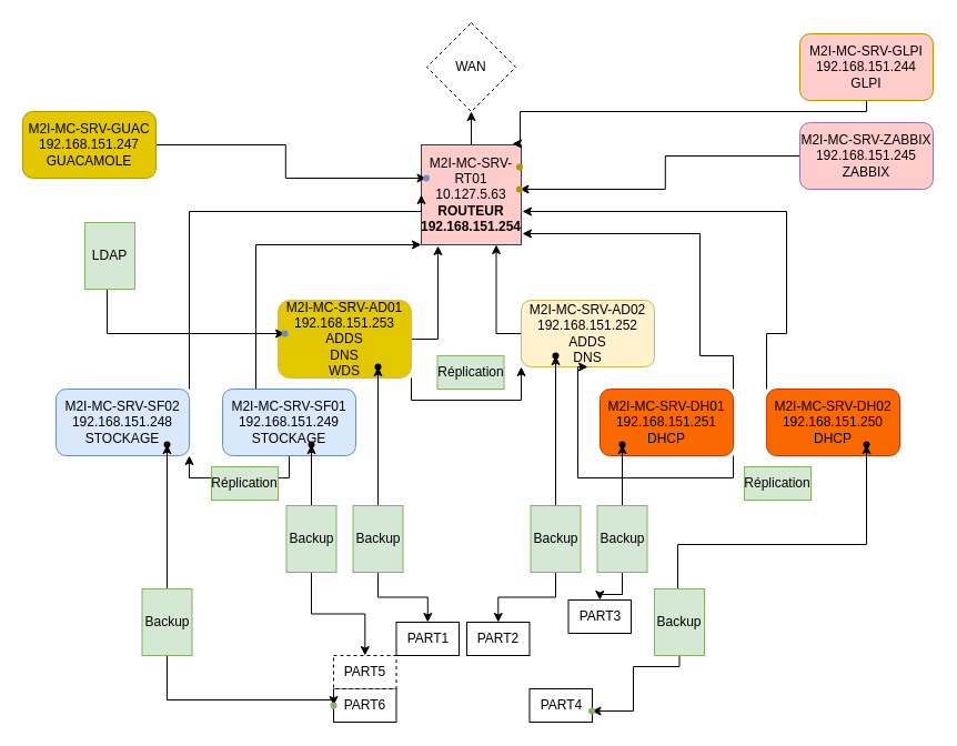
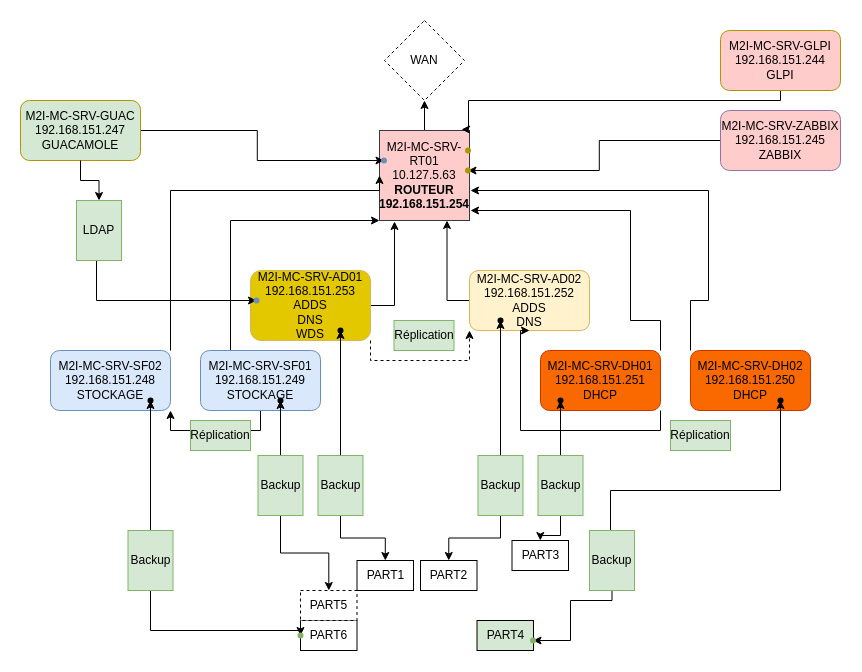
  <mxCell id="0" />
  <mxCell id="1" parent="0" />
  <mxCell id="2" value="" style="edgeStyle=orthogonalEdgeStyle;rounded=0;orthogonalLoop=1;jettySize=auto;html=1;" parent="1" source="3" target="16" edge="1"><mxGeometry relative="1" as="geometry" /></mxCell>
  <mxCell id="3" value="M2I-MC-SRV-RT01&lt;br&gt;10.127.5.63&lt;br&gt;&lt;b&gt;ROUTEUR&lt;br&gt;192.168.151.254&lt;br&gt;&lt;/b&gt;" style="whiteSpace=wrap;html=1;aspect=fixed;fillColor=#ffcccc;strokeColor=#36393d;" parent="1" vertex="1"><mxGeometry x="379" y="130" width="90" height="90" as="geometry" /></mxCell>
  <mxCell id="4" value="" style="edgeStyle=orthogonalEdgeStyle;rounded=0;orthogonalLoop=1;jettySize=auto;html=1;entryX=0.167;entryY=1.011;entryDx=0;entryDy=0;entryPerimeter=0;" parent="1" source="6" target="3" edge="1"><mxGeometry relative="1" as="geometry" /></mxCell>
- <mxCell id="5" style="edgeStyle=orthogonalEdgeStyle;rounded=0;orthogonalLoop=1;jettySize=auto;html=1;exitX=1;exitY=1;exitDx=0;exitDy=0;entryX=0;entryY=1;entryDx=0;entryDy=0;" parent="1" source="6" target="8" edge="1"><mxGeometry relative="1" as="geometry" /></mxCell>
+ <mxCell id="5" style="edgeStyle=orthogonalEdgeStyle;rounded=0;orthogonalLoop=1;jettySize=auto;html=1;exitX=1;exitY=1;exitDx=0;exitDy=0;entryX=0;entryY=1;entryDx=0;entryDy=0;dashed=1;" parent="1" source="6" target="8" edge="1"><mxGeometry relative="1" as="geometry" /></mxCell>
  <mxCell id="6" value="M2I-MC-SRV-AD01&lt;br&gt;192.168.151.253&lt;br&gt;ADDS&lt;br&gt;DNS&lt;br&gt;WDS" style="rounded=1;whiteSpace=wrap;html=1;fillColor=#e3c800;strokeColor=#d6b656;" parent="1" vertex="1"><mxGeometry x="250" y="270" width="120" height="70" as="geometry" /></mxCell>
  <mxCell id="7" value="" style="edgeStyle=orthogonalEdgeStyle;rounded=0;orthogonalLoop=1;jettySize=auto;html=1;entryX=0.75;entryY=1;entryDx=0;entryDy=0;" parent="1" source="8" target="3" edge="1"><mxGeometry relative="1" as="geometry"><Array as="points"><mxPoint x="447" y="300" /></Array></mxGeometry></mxCell>
  <mxCell id="8" value="M2I-MC-SRV-AD02&lt;br&gt;192.168.151.252&lt;br&gt;ADDS&lt;br&gt;DNS" style="rounded=1;whiteSpace=wrap;html=1;fillColor=#fff2cc;strokeColor=#d6b656;" parent="1" vertex="1"><mxGeometry x="469" y="270" width="120" height="60" as="geometry" /></mxCell>
  <mxCell id="9" value="Réplication" style="text;strokeColor=#82b366;align=center;fillColor=#d5e8d4;html=1;verticalAlign=middle;whiteSpace=wrap;rounded=0;" parent="1" vertex="1"><mxGeometry x="393.5" y="320" width="60" height="30" as="geometry" /></mxCell>
  <mxCell id="10" value="M2I-MC-SRV-DH02&lt;br&gt;192.168.151.250&lt;br&gt;DHCP" style="rounded=1;whiteSpace=wrap;html=1;fillColor=#fa6800;strokeColor=#C73500;fontColor=#000000;" parent="1" vertex="1"><mxGeometry x="690" y="350" width="120" height="60" as="geometry" /></mxCell>
  <mxCell id="11" value="M2I-MC-SRV-DH01&lt;br&gt;192.168.151.251&lt;br&gt;DHCP" style="rounded=1;whiteSpace=wrap;html=1;fillColor=#fa6800;strokeColor=#C73500;fontColor=#000000;" parent="1" vertex="1"><mxGeometry x="540" y="350" width="120" height="60" as="geometry" /></mxCell>
  <mxCell id="12" style="edgeStyle=orthogonalEdgeStyle;rounded=0;orthogonalLoop=1;jettySize=auto;html=1;exitX=1;exitY=1;exitDx=0;exitDy=0;" parent="1" source="11" target="8" edge="1"><mxGeometry relative="1" as="geometry"><mxPoint x="620" y="450" as="sourcePoint" /><mxPoint x="719" y="450" as="targetPoint" /></mxGeometry></mxCell>
  <mxCell id="13" value="Réplication" style="text;strokeColor=#82b366;align=center;fillColor=#d5e8d4;html=1;verticalAlign=middle;whiteSpace=wrap;rounded=0;" parent="1" vertex="1"><mxGeometry x="670" y="420" width="60" height="30" as="geometry" /></mxCell>
  <mxCell id="14" value="" style="edgeStyle=orthogonalEdgeStyle;rounded=0;orthogonalLoop=1;jettySize=auto;html=1;entryX=1.011;entryY=0.889;entryDx=0;entryDy=0;exitX=1;exitY=0;exitDx=0;exitDy=0;entryPerimeter=0;" parent="1" source="11" target="3" edge="1"><mxGeometry relative="1" as="geometry"><mxPoint x="652" y="320" as="sourcePoint" /><mxPoint x="630" y="240" as="targetPoint" /><Array as="points"><mxPoint x="660" y="320" /><mxPoint x="630" y="320" /><mxPoint x="630" y="210" /></Array></mxGeometry></mxCell>
  <mxCell id="15" value="" style="edgeStyle=orthogonalEdgeStyle;rounded=0;orthogonalLoop=1;jettySize=auto;html=1;exitX=0;exitY=0;exitDx=0;exitDy=0;" parent="1" source="10" edge="1"><mxGeometry relative="1" as="geometry"><mxPoint x="730" y="300" as="sourcePoint" /><mxPoint x="470" y="190" as="targetPoint" /><Array as="points"><mxPoint x="690" y="300" /><mxPoint x="708" y="300" /></Array></mxGeometry></mxCell>
  <mxCell id="16" value="WAN" style="rhombus;whiteSpace=wrap;html=1;dashed=1;" parent="1" vertex="1"><mxGeometry x="384" y="20" width="80" height="80" as="geometry" /></mxCell>
  <mxCell id="17" value="" style="edgeStyle=orthogonalEdgeStyle;rounded=0;orthogonalLoop=1;jettySize=auto;html=1;entryX=0;entryY=0.5;entryDx=0;entryDy=0;" parent="1" source="18" target="3" edge="1"><mxGeometry relative="1" as="geometry"><mxPoint x="110" y="270" as="targetPoint" /><Array as="points"><mxPoint x="170" y="190" /><mxPoint x="379" y="190" /></Array></mxGeometry></mxCell>
  <mxCell id="18" value="M2I-MC-SRV-SF02&lt;br&gt;192.168.151.248&lt;br&gt;STOCKAGE" style="rounded=1;whiteSpace=wrap;html=1;fillColor=#dae8fc;strokeColor=#6c8ebf;" parent="1" vertex="1"><mxGeometry x="50" y="350" width="120" height="60" as="geometry" /></mxCell>
  <mxCell id="19" value="" style="edgeStyle=orthogonalEdgeStyle;rounded=0;orthogonalLoop=1;jettySize=auto;html=1;entryX=1;entryY=1;entryDx=0;entryDy=0;exitX=0.5;exitY=1;exitDx=0;exitDy=0;" parent="1" source="21" target="18" edge="1"><mxGeometry relative="1" as="geometry" /></mxCell>
  <mxCell id="20" value="" style="edgeStyle=orthogonalEdgeStyle;rounded=0;orthogonalLoop=1;jettySize=auto;html=1;entryX=0;entryY=1;entryDx=0;entryDy=0;exitX=0.25;exitY=0;exitDx=0;exitDy=0;" parent="1" source="21" target="3" edge="1"><mxGeometry relative="1" as="geometry"><mxPoint x="180" y="299.99" as="sourcePoint" /><mxPoint x="236.03" y="130" as="targetPoint" /><Array as="points"><mxPoint x="230" y="220" /></Array></mxGeometry></mxCell>
  <mxCell id="21" value="M2I-MC-SRV-SF01&lt;br&gt;192.168.151.249&lt;br&gt;STOCKAGE" style="rounded=1;whiteSpace=wrap;html=1;fillColor=#dae8fc;strokeColor=#6c8ebf;" parent="1" vertex="1"><mxGeometry x="200" y="350" width="120" height="60" as="geometry" /></mxCell>
  <mxCell id="22" value="Réplication" style="text;strokeColor=#82b366;align=center;fillColor=#d5e8d4;html=1;verticalAlign=middle;whiteSpace=wrap;rounded=0;" parent="1" vertex="1"><mxGeometry x="190" y="420" width="60" height="30" as="geometry" /></mxCell>
  <mxCell id="23" value="" style="edgeStyle=orthogonalEdgeStyle;rounded=0;orthogonalLoop=1;jettySize=auto;html=1;" parent="1" source="53" target="51" edge="1"><mxGeometry relative="1" as="geometry" /></mxCell>
  <mxCell id="24" value="PART6" style="rounded=0;whiteSpace=wrap;html=1;" parent="1" vertex="1"><mxGeometry x="300" y="620" width="56.5" height="30" as="geometry" /></mxCell>
  <mxCell id="25" value="" style="edgeStyle=orthogonalEdgeStyle;rounded=0;orthogonalLoop=1;jettySize=auto;html=1;" parent="1" source="50" target="48" edge="1"><mxGeometry relative="1" as="geometry" /></mxCell>
  <mxCell id="26" value="PART5" style="rounded=0;whiteSpace=wrap;html=1;dashed=1;" parent="1" vertex="1"><mxGeometry x="300" y="590" width="56.5" height="30" as="geometry" /></mxCell>
  <mxCell id="27" value="PART1" style="rounded=0;whiteSpace=wrap;html=1;" parent="1" vertex="1"><mxGeometry x="356.5" y="560" width="56.5" height="30" as="geometry" /></mxCell>
  <mxCell id="28" value="" style="edgeStyle=orthogonalEdgeStyle;rounded=0;orthogonalLoop=1;jettySize=auto;html=1;" parent="1" source="40" target="38" edge="1"><mxGeometry relative="1" as="geometry" /></mxCell>
  <mxCell id="29" value="PART2" style="rounded=0;whiteSpace=wrap;html=1;" parent="1" vertex="1"><mxGeometry x="420" y="560" width="56.5" height="30" as="geometry" /></mxCell>
  <mxCell id="30" value="" style="edgeStyle=orthogonalEdgeStyle;rounded=0;orthogonalLoop=1;jettySize=auto;html=1;exitX=0;exitY=0.5;exitDx=0;exitDy=0;" parent="1" source="46" target="44" edge="1"><mxGeometry relative="1" as="geometry"><Array as="points"><mxPoint x="610" y="530" /><mxPoint x="610" y="490" /><mxPoint x="780" y="490" /></Array></mxGeometry></mxCell>
- <mxCell id="31" value="PART4" style="rounded=0;whiteSpace=wrap;html=1;" parent="1" vertex="1"><mxGeometry x="476.5" y="620" width="56.5" height="30" as="geometry" /></mxCell>
+ <mxCell id="31" value="PART4" style="rounded=0;whiteSpace=wrap;html=1;fillColor=#d5e8d4;" parent="1" vertex="1"><mxGeometry x="476.5" y="620" width="56.5" height="30" as="geometry" /></mxCell>
  <mxCell id="32" value="" style="edgeStyle=orthogonalEdgeStyle;rounded=0;orthogonalLoop=1;jettySize=auto;html=1;" parent="1" source="43" target="41" edge="1"><mxGeometry relative="1" as="geometry" /></mxCell>
  <mxCell id="33" value="PART3" style="rounded=0;whiteSpace=wrap;html=1;" parent="1" vertex="1"><mxGeometry x="511.5" y="540" width="56.5" height="30" as="geometry" /></mxCell>
  <mxCell id="34" value="" style="shape=waypoint;sketch=0;size=6;pointerEvents=1;points=[];fillColor=default;resizable=0;rotatable=0;perimeter=centerPerimeter;snapToPoint=1;rounded=0;" parent="1" vertex="1"><mxGeometry x="330" y="320" width="20" height="20" as="geometry" /></mxCell>
  <mxCell id="35" value="" style="edgeStyle=orthogonalEdgeStyle;rounded=0;orthogonalLoop=1;jettySize=auto;html=1;" parent="1" source="37" target="34" edge="1"><mxGeometry relative="1" as="geometry" /></mxCell>
  <mxCell id="36" value="" style="edgeStyle=orthogonalEdgeStyle;rounded=0;orthogonalLoop=1;jettySize=auto;html=1;" parent="1" source="37" target="27" edge="1"><mxGeometry relative="1" as="geometry" /></mxCell>
  <mxCell id="37" value="Backup" style="text;strokeColor=#82b366;align=center;fillColor=#d5e8d4;html=1;verticalAlign=middle;whiteSpace=wrap;rounded=0;direction=south;" parent="1" vertex="1"><mxGeometry x="317.5" y="455" width="45" height="60" as="geometry" /></mxCell>
  <mxCell id="38" value="" style="shape=waypoint;sketch=0;size=6;pointerEvents=1;points=[];fillColor=default;resizable=0;rotatable=0;perimeter=centerPerimeter;snapToPoint=1;rounded=0;" parent="1" vertex="1"><mxGeometry x="490" y="310" width="20" height="20" as="geometry" /></mxCell>
  <mxCell id="39" value="" style="edgeStyle=orthogonalEdgeStyle;rounded=0;orthogonalLoop=1;jettySize=auto;html=1;entryX=0.5;entryY=0;entryDx=0;entryDy=0;exitX=1;exitY=0.5;exitDx=0;exitDy=0;" parent="1" source="40" target="29" edge="1"><mxGeometry relative="1" as="geometry"><mxPoint x="450" y="485" as="sourcePoint" /></mxGeometry></mxCell>
  <mxCell id="40" value="Backup" style="text;strokeColor=#82b366;align=center;fillColor=#d5e8d4;html=1;verticalAlign=middle;whiteSpace=wrap;rounded=0;direction=south;" parent="1" vertex="1"><mxGeometry x="477.5" y="455" width="45" height="60" as="geometry" /></mxCell>
  <mxCell id="41" value="" style="shape=waypoint;sketch=0;size=6;pointerEvents=1;points=[];fillColor=default;resizable=0;rotatable=0;perimeter=centerPerimeter;snapToPoint=1;rounded=0;" parent="1" vertex="1"><mxGeometry x="550" y="390" width="20" height="20" as="geometry" /></mxCell>
  <mxCell id="42" value="" style="edgeStyle=orthogonalEdgeStyle;rounded=0;orthogonalLoop=1;jettySize=auto;html=1;exitX=1;exitY=0.5;exitDx=0;exitDy=0;" parent="1" source="43" target="33" edge="1"><mxGeometry relative="1" as="geometry" /></mxCell>
  <mxCell id="43" value="Backup" style="text;strokeColor=#82b366;align=center;fillColor=#d5e8d4;html=1;verticalAlign=middle;whiteSpace=wrap;rounded=0;direction=south;" parent="1" vertex="1"><mxGeometry x="537.5" y="455" width="45" height="60" as="geometry" /></mxCell>
  <mxCell id="44" value="" style="shape=waypoint;sketch=0;size=6;pointerEvents=1;points=[];fillColor=default;resizable=0;rotatable=0;perimeter=centerPerimeter;snapToPoint=1;rounded=0;" parent="1" vertex="1"><mxGeometry x="770" y="390" width="20" height="20" as="geometry" /></mxCell>
  <mxCell id="45" value="" style="edgeStyle=orthogonalEdgeStyle;rounded=0;orthogonalLoop=1;jettySize=auto;html=1;" parent="1" source="46" target="47" edge="1"><mxGeometry relative="1" as="geometry"><Array as="points"><mxPoint x="612" y="600" /><mxPoint x="570" y="600" /><mxPoint x="570" y="640" /></Array></mxGeometry></mxCell>
  <mxCell id="46" value="Backup" style="text;strokeColor=#82b366;align=center;fillColor=#d5e8d4;html=1;verticalAlign=middle;whiteSpace=wrap;rounded=0;direction=south;" parent="1" vertex="1"><mxGeometry x="589" y="530" width="45" height="60" as="geometry" /></mxCell>
  <mxCell id="47" value="" style="shape=waypoint;sketch=0;size=6;pointerEvents=1;points=[];fillColor=#d5e8d4;resizable=0;rotatable=0;perimeter=centerPerimeter;snapToPoint=1;strokeColor=#82b366;gradientColor=none;rounded=0;" parent="1" vertex="1"><mxGeometry x="522.5" y="630" width="20" height="20" as="geometry" /></mxCell>
  <mxCell id="48" value="" style="shape=waypoint;sketch=0;size=6;pointerEvents=1;points=[];fillColor=default;resizable=0;rotatable=0;perimeter=centerPerimeter;snapToPoint=1;rounded=0;" parent="1" vertex="1"><mxGeometry x="270" y="390" width="20" height="20" as="geometry" /></mxCell>
  <mxCell id="49" value="" style="edgeStyle=orthogonalEdgeStyle;rounded=0;orthogonalLoop=1;jettySize=auto;html=1;" parent="1" source="50" target="26" edge="1"><mxGeometry relative="1" as="geometry" /></mxCell>
  <mxCell id="50" value="Backup" style="text;strokeColor=#82b366;align=center;fillColor=#d5e8d4;html=1;verticalAlign=middle;whiteSpace=wrap;rounded=0;direction=south;" parent="1" vertex="1"><mxGeometry x="257.5" y="455" width="45" height="60" as="geometry" /></mxCell>
  <mxCell id="51" value="" style="shape=waypoint;sketch=0;size=6;pointerEvents=1;points=[];fillColor=default;resizable=0;rotatable=0;perimeter=centerPerimeter;snapToPoint=1;rounded=0;" parent="1" vertex="1"><mxGeometry x="140" y="390" width="20" height="20" as="geometry" /></mxCell>
  <mxCell id="52" value="" style="edgeStyle=orthogonalEdgeStyle;rounded=0;orthogonalLoop=1;jettySize=auto;html=1;" parent="1" source="53" target="54" edge="1"><mxGeometry relative="1" as="geometry"><Array as="points"><mxPoint x="150" y="630" /><mxPoint x="300" y="630" /></Array></mxGeometry></mxCell>
  <mxCell id="53" value="Backup" style="text;strokeColor=#82b366;align=center;fillColor=#d5e8d4;html=1;verticalAlign=middle;whiteSpace=wrap;rounded=0;direction=south;" parent="1" vertex="1"><mxGeometry x="127.5" y="530" width="45" height="60" as="geometry" /></mxCell>
  <mxCell id="54" value="" style="shape=waypoint;sketch=0;size=6;pointerEvents=1;points=[];fillColor=#d5e8d4;resizable=0;rotatable=0;perimeter=centerPerimeter;snapToPoint=1;strokeColor=#82b366;gradientColor=none;rounded=0;" parent="1" vertex="1"><mxGeometry x="290" y="625" width="20" height="20" as="geometry" /></mxCell>
  <mxCell id="55" value="" style="edgeStyle=orthogonalEdgeStyle;rounded=0;orthogonalLoop=1;jettySize=auto;html=1;entryX=-0.125;entryY=0.45;entryDx=0;entryDy=0;entryPerimeter=0;" parent="1" source="57" target="58" edge="1"><mxGeometry relative="1" as="geometry" /></mxCell>
  <mxCell id="56" value="" style="edgeStyle=orthogonalEdgeStyle;rounded=0;orthogonalLoop=1;jettySize=auto;html=1;" parent="1" source="61" target="59" edge="1"><mxGeometry relative="1" as="geometry"><Array as="points"><mxPoint x="96" y="300" /></Array></mxGeometry></mxCell>
- <mxCell id="57" value="M2I-MC-SRV-GUAC&lt;br&gt;192.168.151.247&lt;br&gt;GUACAMOLE" style="rounded=1;whiteSpace=wrap;html=1;fillColor=#e3c800;strokeColor=#B09500;fontColor=#000000;" parent="1" vertex="1"><mxGeometry x="20" y="100" width="120" height="60" as="geometry" /></mxCell>
+ <mxCell id="57" value="M2I-MC-SRV-GUAC&lt;br&gt;192.168.151.247&lt;br&gt;GUACAMOLE" style="rounded=1;whiteSpace=wrap;html=1;fillColor=#d5e8d4;strokeColor=#B09500;fontColor=#000000;" parent="1" vertex="1"><mxGeometry x="20" y="100" width="120" height="60" as="geometry" /></mxCell>
  <mxCell id="58" value="" style="shape=waypoint;sketch=0;size=6;pointerEvents=1;points=[];fillColor=#dae8fc;resizable=0;rotatable=0;perimeter=centerPerimeter;snapToPoint=1;strokeColor=#6c8ebf;rounded=1;" parent="1" vertex="1"><mxGeometry x="373.5" y="150" width="20" height="20" as="geometry" /></mxCell>
  <mxCell id="59" value="" style="shape=waypoint;sketch=0;size=6;pointerEvents=1;points=[];fillColor=#dae8fc;resizable=0;rotatable=0;perimeter=centerPerimeter;snapToPoint=1;strokeColor=#6c8ebf;rounded=1;" parent="1" vertex="1"><mxGeometry x="246" y="290" width="20" height="20" as="geometry" /></mxCell>
+ <mxCell id="60" value="" style="edgeStyle=orthogonalEdgeStyle;rounded=0;orthogonalLoop=1;jettySize=auto;html=1;" parent="1" source="57" target="61" edge="1"><mxGeometry relative="1" as="geometry"><mxPoint x="96" y="160" as="sourcePoint" /><mxPoint x="256" y="300" as="targetPoint" /><Array as="points" /></mxGeometry></mxCell>
  <mxCell id="61" value="LDAP" style="text;strokeColor=#82b366;align=center;fillColor=#d5e8d4;html=1;verticalAlign=middle;whiteSpace=wrap;rounded=0;direction=south;" parent="1" vertex="1"><mxGeometry x="76" y="200" width="45" height="60" as="geometry" /></mxCell>
  <mxCell id="62" value="" style="edgeStyle=orthogonalEdgeStyle;rounded=0;orthogonalLoop=1;jettySize=auto;html=1;" edge="1" parent="1" source="63" target="64"><mxGeometry relative="1" as="geometry" /></mxCell>
  <mxCell id="63" value="M2I-MC-SRV-ZABBIX&lt;br&gt;192.168.151.245&lt;br&gt;ZABBIX" style="rounded=1;whiteSpace=wrap;html=1;fillColor=#ffcccc;strokeColor=#9673a6;" vertex="1" parent="1"><mxGeometry x="720" y="110" width="120" height="60" as="geometry" /></mxCell>
  <mxCell id="64" value="" style="shape=waypoint;sketch=0;size=6;pointerEvents=1;points=[];fillColor=#e3c800;resizable=0;rotatable=0;perimeter=centerPerimeter;snapToPoint=1;strokeColor=#B09500;fontColor=#000000;rounded=1;" vertex="1" parent="1"><mxGeometry x="457.5" y="160" width="20" height="20" as="geometry" /></mxCell>
  <mxCell id="65" value="" style="edgeStyle=orthogonalEdgeStyle;rounded=0;orthogonalLoop=1;jettySize=auto;html=1;entryX=0.911;entryY=-0.011;entryDx=0;entryDy=0;entryPerimeter=0;" edge="1" parent="1" source="66" target="3"><mxGeometry relative="1" as="geometry"><mxPoint x="468" y="120" as="targetPoint" /><Array as="points"><mxPoint x="780" y="100" /><mxPoint x="468" y="100" /><mxPoint x="468" y="129" /></Array></mxGeometry></mxCell>
  <mxCell id="66" value="M2I-MC-SRV-GLPI&lt;br&gt;192.168.151.244&lt;br&gt;GLPI" style="rounded=1;whiteSpace=wrap;html=1;fillColor=#ffcccc;strokeColor=#B09500;fontColor=#000000;" vertex="1" parent="1"><mxGeometry x="720" y="30" width="120" height="60" as="geometry" /></mxCell>
  <mxCell id="67" value="" style="shape=waypoint;sketch=0;size=6;pointerEvents=1;points=[];fillColor=#e3c800;resizable=0;rotatable=0;perimeter=centerPerimeter;snapToPoint=1;strokeColor=#B09500;fontColor=#000000;rounded=1;" vertex="1" parent="1"><mxGeometry x="457.5" y="140" width="20" height="20" as="geometry" /></mxCell>
